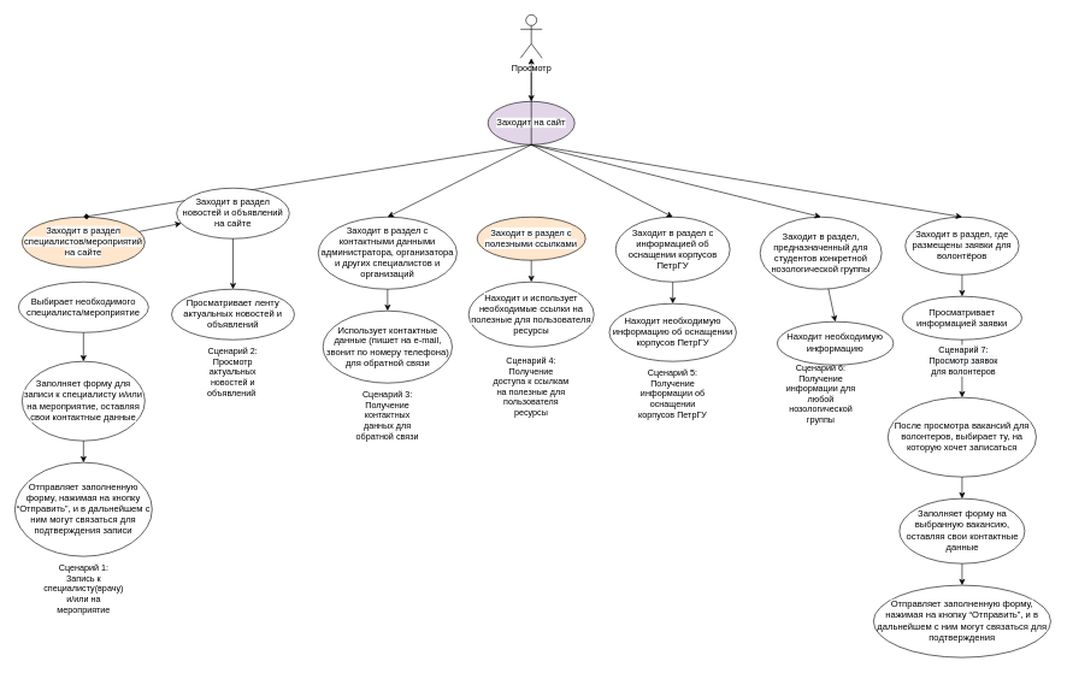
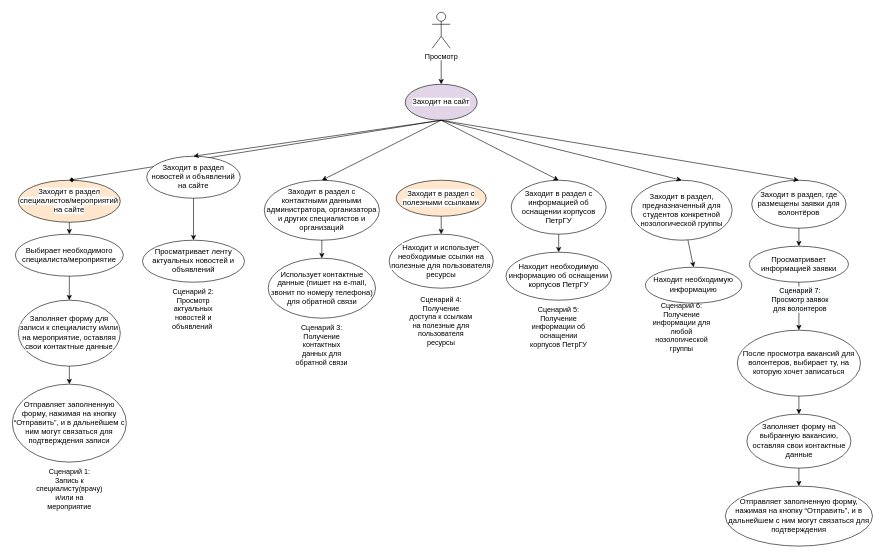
  <mxCell id="0" />
  <mxCell id="1" parent="0" />
  <mxCell id="2" value="&lt;span style=&quot;font-family: sans-serif ; font-size: 12.7px ; text-align: left ; background-color: rgb(255 , 255 , 255)&quot;&gt;Заходит в раздел специалистов/мероприятий на сайте&lt;/span&gt;" style="ellipse;whiteSpace=wrap;html=1;fillColor=#ffe6cc;" parent="1" vertex="1"><mxGeometry x="30" y="300" width="170" height="70" as="geometry" /></mxCell>
  <mxCell id="3" value="Просмотр" style="shape=umlActor;verticalLabelPosition=bottom;verticalAlign=top;html=1;outlineConnect=0;" parent="1" vertex="1"><mxGeometry x="720" y="20" width="30" height="60" as="geometry" /></mxCell>
  <mxCell id="4" value="" style="html=1;rounded=0;edgeStyle=orthogonalEdgeStyle;" parent="1" edge="1"><mxGeometry width="100" relative="1" as="geometry"><mxPoint x="735" y="100" as="sourcePoint" /><mxPoint x="735" y="140" as="targetPoint" /></mxGeometry></mxCell>
  <mxCell id="5" value="&lt;span style=&quot;font-family: sans-serif ; font-size: 12.7px ; text-align: left ; background-color: rgb(255 , 255 , 255)&quot;&gt;Заходит на сайт&lt;/span&gt;" style="ellipse;whiteSpace=wrap;html=1;fillColor=#e1d5e7;" parent="1" vertex="1"><mxGeometry x="675" y="140" width="120" height="60" as="geometry" /></mxCell>
  <mxCell id="6" value="" style="html=1;rounded=0;entryX=0.5;entryY=0;entryDx=0;entryDy=0;exitX=0.5;exitY=1;exitDx=0;exitDy=0;endArrow=diamond;" parent="1" source="5" target="2" edge="1"><mxGeometry width="100" relative="1" as="geometry"><mxPoint x="360" y="230" as="sourcePoint" /><mxPoint x="460" y="230" as="targetPoint" /></mxGeometry></mxCell>
  <mxCell id="7" value="&lt;span style=&quot;font-family: sans-serif ; font-size: 12.7px ; text-align: left ; background-color: rgb(255 , 255 , 255)&quot;&gt;Выбирает необходимого специалиста/мероприятие&lt;/span&gt;" style="ellipse;whiteSpace=wrap;html=1;" parent="1" vertex="1"><mxGeometry x="25" y="390" width="180" height="70" as="geometry" /></mxCell>
  <mxCell id="8" value="&lt;span style=&quot;font-family: sans-serif ; font-size: 12.7px ; text-align: left ; background-color: rgb(255 , 255 , 255)&quot;&gt;Заполняет форму для записи к специалисту и/или на мероприятие, оставляя свои контактные данные&lt;/span&gt;" style="ellipse;whiteSpace=wrap;html=1;" parent="1" vertex="1"><mxGeometry x="30" y="500" width="170" height="110" as="geometry" /></mxCell>
  <mxCell id="9" value="&lt;span style=&quot;font-family: sans-serif ; font-size: 12.7px ; text-align: left ; background-color: rgb(255 , 255 , 255)&quot;&gt;Отправляет заполненную форму, нажимая на кнопку “Отправить”, и в дальнейшем с ним могут связаться для подтверждения записи&lt;/span&gt;" style="ellipse;whiteSpace=wrap;html=1;" parent="1" vertex="1"><mxGeometry x="20" y="640" width="190" height="130" as="geometry" /></mxCell>
  <mxCell id="10" value="&lt;span style=&quot;font-family: sans-serif ; font-size: 12.7px ; text-align: left ; background-color: rgb(255 , 255 , 255)&quot;&gt;Заходит в раздел новостей и объявлений на сайте&lt;/span&gt;" style="ellipse;whiteSpace=wrap;html=1;" parent="1" vertex="1"><mxGeometry x="244" y="260" width="156" height="70" as="geometry" /></mxCell>
- <mxCell id="11" value="" style="html=1;rounded=0;" parent="1" source="2" target="10" edge="1"><mxGeometry width="100" relative="1" as="geometry"><mxPoint x="350" y="240" as="sourcePoint" /><mxPoint x="125" y="310" as="targetPoint" /></mxGeometry></mxCell>
+ <mxCell id="11" value="" style="html=1;rounded=0;entryX=0.5;entryY=0;entryDx=0;entryDy=0;" parent="1" source="2" target="7" edge="1"><mxGeometry width="100" relative="1" as="geometry"><mxPoint x="350" y="240" as="sourcePoint" /><mxPoint x="125" y="310" as="targetPoint" /></mxGeometry></mxCell>
  <mxCell id="12" value="" style="html=1;rounded=0;exitX=0.5;exitY=1;exitDx=0;exitDy=0;" parent="1" source="7" target="8" edge="1"><mxGeometry width="100" relative="1" as="geometry"><mxPoint x="125" y="380" as="sourcePoint" /><mxPoint x="125" y="410" as="targetPoint" /></mxGeometry></mxCell>
  <mxCell id="13" value="" style="html=1;rounded=0;entryX=0.5;entryY=0;entryDx=0;entryDy=0;" parent="1" source="8" target="9" edge="1"><mxGeometry width="100" relative="1" as="geometry"><mxPoint x="125" y="480" as="sourcePoint" /><mxPoint x="125" y="510" as="targetPoint" /></mxGeometry></mxCell>
  <mxCell id="14" value="Сценарий 1: Запись к специалисту(врачу) и/или на мероприятие" style="text;html=1;strokeColor=none;fillColor=none;align=center;verticalAlign=middle;whiteSpace=wrap;rounded=0;" parent="1" vertex="1"><mxGeometry x="62.5" y="800" width="105" height="30" as="geometry" /></mxCell>
  <mxCell id="15" value="&lt;span style=&quot;font-family: sans-serif ; font-size: 12.7px ; text-align: left ; background-color: rgb(255 , 255 , 255)&quot;&gt;Просматривает ленту актуальных новостей и объявлений&lt;/span&gt;" style="ellipse;whiteSpace=wrap;html=1;" parent="1" vertex="1"><mxGeometry x="237" y="400" width="170" height="70" as="geometry" /></mxCell>
- <mxCell id="16" value="" style="html=1;rounded=0;exitX=0.5;exitY=1;exitDx=0;exitDy=0;" parent="1" source="5" target="3" edge="1"><mxGeometry width="100" relative="1" as="geometry"><mxPoint x="350" y="210" as="sourcePoint" /><mxPoint x="125" y="280" as="targetPoint" /></mxGeometry></mxCell>
+ <mxCell id="16" value="" style="html=1;rounded=0;entryX=0.5;entryY=0;entryDx=0;entryDy=0;exitX=0.5;exitY=1;exitDx=0;exitDy=0;" parent="1" source="5" target="10" edge="1"><mxGeometry width="100" relative="1" as="geometry"><mxPoint x="350" y="210" as="sourcePoint" /><mxPoint x="125" y="280" as="targetPoint" /></mxGeometry></mxCell>
  <mxCell id="17" value="" style="html=1;rounded=0;entryX=0.5;entryY=0;entryDx=0;entryDy=0;" parent="1" source="10" target="15" edge="1"><mxGeometry width="100" relative="1" as="geometry"><mxPoint x="125" y="350" as="sourcePoint" /><mxPoint x="125" y="380" as="targetPoint" /></mxGeometry></mxCell>
  <mxCell id="18" value="Сценарий 2: Просмотр актуальных новостей и объявлений&amp;nbsp;" style="text;html=1;strokeColor=none;fillColor=none;align=center;verticalAlign=middle;whiteSpace=wrap;rounded=0;" parent="1" vertex="1"><mxGeometry x="268" y="500" width="108" height="30" as="geometry" /></mxCell>
  <mxCell id="19" value="&lt;span style=&quot;font-family: sans-serif ; font-size: 12.7px ; text-align: left ; background-color: rgb(255 , 255 , 255)&quot;&gt;Заходит в раздел с контактными данными администратора, организатора и других специалистов и организаций&lt;/span&gt;" style="ellipse;whiteSpace=wrap;html=1;" parent="1" vertex="1"><mxGeometry x="440" y="300" width="192" height="100" as="geometry" /></mxCell>
  <mxCell id="20" value="Сценарий 3: Получение контактных данных для обратной связи" style="text;html=1;strokeColor=none;fillColor=none;align=center;verticalAlign=middle;whiteSpace=wrap;rounded=0;" parent="1" vertex="1"><mxGeometry x="482" y="560" width="108" height="30" as="geometry" /></mxCell>
  <mxCell id="21" value="" style="html=1;rounded=0;entryX=0.5;entryY=0;entryDx=0;entryDy=0;exitX=0.5;exitY=1;exitDx=0;exitDy=0;" parent="1" source="5" target="19" edge="1"><mxGeometry width="100" relative="1" as="geometry"><mxPoint x="670" y="240" as="sourcePoint" /><mxPoint x="332" y="310" as="targetPoint" /></mxGeometry></mxCell>
  <mxCell id="22" value="&lt;span style=&quot;font-family: sans-serif ; font-size: 12.7px ; text-align: left ; background-color: rgb(255 , 255 , 255)&quot;&gt;Использует контактные данные (пишет на e-mail, звонит по номеру телефона) для обратной связи&lt;/span&gt;" style="ellipse;whiteSpace=wrap;html=1;" parent="1" vertex="1"><mxGeometry x="446.5" y="430" width="179" height="100" as="geometry" /></mxCell>
  <mxCell id="23" value="" style="html=1;rounded=0;entryX=0.5;entryY=0;entryDx=0;entryDy=0;" parent="1" source="19" target="22" edge="1"><mxGeometry width="100" relative="1" as="geometry"><mxPoint x="332" y="380" as="sourcePoint" /><mxPoint x="332" y="410" as="targetPoint" /></mxGeometry></mxCell>
  <mxCell id="24" value="&lt;span style=&quot;font-family: sans-serif ; font-size: 12.7px ; text-align: left ; background-color: rgb(255 , 255 , 255)&quot;&gt;Заходит в раздел с полезными ссылками&lt;/span&gt;" style="ellipse;whiteSpace=wrap;html=1;fillColor=#ffe6cc;" parent="1" vertex="1"><mxGeometry x="660" y="300" width="150" height="60" as="geometry" /></mxCell>
  <mxCell id="25" value="Сценарий 4: Получение доступа к ссылкам на полезные для пользователя ресурсы" style="text;html=1;strokeColor=none;fillColor=none;align=center;verticalAlign=middle;whiteSpace=wrap;rounded=0;" parent="1" vertex="1"><mxGeometry x="681" y="520" width="108" height="30" as="geometry" /></mxCell>
  <mxCell id="26" value="&lt;span style=&quot;font-family: sans-serif ; font-size: 12.7px ; text-align: left ; background-color: rgb(255 , 255 , 255)&quot;&gt;Находит и использует необходимые ссылки на полезные для пользователя ресурсы&lt;/span&gt;" style="ellipse;whiteSpace=wrap;html=1;" parent="1" vertex="1"><mxGeometry x="648.25" y="390" width="173.5" height="90" as="geometry" /></mxCell>
  <mxCell id="27" value="" style="html=1;rounded=0;entryX=0.5;entryY=0;entryDx=0;entryDy=0;" parent="1" source="24" target="26" edge="1"><mxGeometry width="100" relative="1" as="geometry"><mxPoint x="552" y="380" as="sourcePoint" /><mxPoint x="552" y="410" as="targetPoint" /></mxGeometry></mxCell>
  <mxCell id="28" value="&lt;span style=&quot;font-family: sans-serif ; font-size: 12.7px ; text-align: left ; background-color: rgb(255 , 255 , 255)&quot;&gt;Заходит в раздел с информацией об оснащении корпусов ПетрГУ&lt;/span&gt;" style="ellipse;whiteSpace=wrap;html=1;" parent="1" vertex="1"><mxGeometry x="851.75" y="300" width="158.25" height="90" as="geometry" /></mxCell>
  <mxCell id="29" value="Сценарий 5: Получение информации об оснащении корпусов ПетрГУ" style="text;html=1;strokeColor=none;fillColor=none;align=center;verticalAlign=middle;whiteSpace=wrap;rounded=0;" parent="1" vertex="1"><mxGeometry x="876.87" y="530" width="108" height="30" as="geometry" /></mxCell>
  <mxCell id="30" value="&lt;span style=&quot;font-family: sans-serif ; font-size: 12.7px ; text-align: left ; background-color: rgb(255 , 255 , 255)&quot;&gt;Находит необходимую информацию об оснащении корпусов ПетрГУ&lt;/span&gt;" style="ellipse;whiteSpace=wrap;html=1;" parent="1" vertex="1"><mxGeometry x="842.95" y="420" width="175.87" height="80" as="geometry" /></mxCell>
  <mxCell id="31" value="" style="html=1;rounded=0;entryX=0.5;entryY=0;entryDx=0;entryDy=0;" parent="1" source="28" target="30" edge="1"><mxGeometry width="100" relative="1" as="geometry"><mxPoint x="743.75" y="380" as="sourcePoint" /><mxPoint x="743.75" y="410" as="targetPoint" /></mxGeometry></mxCell>
  <mxCell id="32" value="&lt;span style=&quot;font-family: sans-serif ; font-size: 12.7px ; text-align: left ; background-color: rgb(255 , 255 , 255)&quot;&gt;Заходит в раздел, предназначенный для студентов конкретной нозологической группы&lt;/span&gt;" style="ellipse;whiteSpace=wrap;html=1;" parent="1" vertex="1"><mxGeometry x="1051.75" y="300" width="168.25" height="100" as="geometry" /></mxCell>
  <mxCell id="33" value="Сценарий 6: Получение информации для любой нозологической группы" style="text;html=1;strokeColor=none;fillColor=none;align=center;verticalAlign=middle;whiteSpace=wrap;rounded=0;" parent="1" vertex="1"><mxGeometry x="1081.88" y="530" width="108" height="30" as="geometry" /></mxCell>
  <mxCell id="34" value="&lt;span style=&quot;font-family: sans-serif ; font-size: 12.7px ; text-align: left ; background-color: rgb(255 , 255 , 255)&quot;&gt;Находит необходимую информацию&lt;/span&gt;" style="ellipse;whiteSpace=wrap;html=1;" parent="1" vertex="1"><mxGeometry x="1075.44" y="445" width="160.87" height="60" as="geometry" /></mxCell>
  <mxCell id="35" value="" style="html=1;rounded=0;entryX=0.5;entryY=0;entryDx=0;entryDy=0;" parent="1" source="32" target="34" edge="1"><mxGeometry width="100" relative="1" as="geometry"><mxPoint x="943.75" y="380" as="sourcePoint" /><mxPoint x="943.75" y="410" as="targetPoint" /></mxGeometry></mxCell>
  <mxCell id="36" value="&lt;span style=&quot;font-family: sans-serif ; font-size: 12.7px ; text-align: left ; background-color: rgb(255 , 255 , 255)&quot;&gt;Заходит в раздел, где размещены заявки для волонтёров&lt;/span&gt;" style="ellipse;whiteSpace=wrap;html=1;" parent="1" vertex="1"><mxGeometry x="1252.75" y="300" width="157.25" height="80" as="geometry" /></mxCell>
  <mxCell id="37" value="&lt;span style=&quot;font-family: sans-serif ; font-size: 12.7px ; text-align: left ; background-color: rgb(255 , 255 , 255)&quot;&gt;Просматривает информацией заявки&lt;/span&gt;" style="ellipse;whiteSpace=wrap;html=1;" parent="1" vertex="1"><mxGeometry x="1248.69" y="410" width="165.37" height="60" as="geometry" /></mxCell>
  <mxCell id="38" value="" style="html=1;rounded=0;entryX=0.5;entryY=0;entryDx=0;entryDy=0;" parent="1" source="36" target="37" edge="1"><mxGeometry width="100" relative="1" as="geometry"><mxPoint x="1144.75" y="380" as="sourcePoint" /><mxPoint x="1144.75" y="410" as="targetPoint" /></mxGeometry></mxCell>
  <mxCell id="39" value="&lt;span style=&quot;font-family: sans-serif ; font-size: 12.7px ; text-align: left ; background-color: rgb(255 , 255 , 255)&quot;&gt;После просмотра вакансий для волонтеров, выбирает ту, на которую хочет записаться&lt;/span&gt;" style="ellipse;whiteSpace=wrap;html=1;" parent="1" vertex="1"><mxGeometry x="1228.66" y="550" width="205.44" height="110" as="geometry" /></mxCell>
  <mxCell id="40" value="&lt;span style=&quot;font-family: sans-serif ; font-size: 12.7px ; text-align: left ; background-color: rgb(255 , 255 , 255)&quot;&gt;Заполняет форму на выбранную вакансию, оставляя свои контактные данные&lt;/span&gt;" style="ellipse;whiteSpace=wrap;html=1;" parent="1" vertex="1"><mxGeometry x="1244.63" y="690" width="173.5" height="90" as="geometry" /></mxCell>
  <mxCell id="41" value="" style="html=1;rounded=0;entryX=0.5;entryY=0;entryDx=0;entryDy=0;exitX=0.5;exitY=1;exitDx=0;exitDy=0;" parent="1" source="39" target="40" edge="1"><mxGeometry width="100" relative="1" as="geometry"><mxPoint x="1320" y="670" as="sourcePoint" /><mxPoint x="1148.38" y="700" as="targetPoint" /></mxGeometry></mxCell>
  <mxCell id="42" value="" style="html=1;rounded=0;entryX=0.5;entryY=0;entryDx=0;entryDy=0;exitX=0.5;exitY=1;exitDx=0;exitDy=0;" parent="1" source="5" target="28" edge="1"><mxGeometry width="100" relative="1" as="geometry"><mxPoint x="892" y="220" as="sourcePoint" /><mxPoint x="745" y="310" as="targetPoint" /></mxGeometry></mxCell>
  <mxCell id="43" value="" style="html=1;rounded=0;entryX=0.5;entryY=0;entryDx=0;entryDy=0;exitX=0.5;exitY=1;exitDx=0;exitDy=0;" parent="1" source="5" target="32" edge="1"><mxGeometry width="100" relative="1" as="geometry"><mxPoint x="891.75" y="220" as="sourcePoint" /><mxPoint x="940.875" y="310" as="targetPoint" /></mxGeometry></mxCell>
  <mxCell id="44" value="" style="html=1;rounded=0;entryX=0.5;entryY=0;entryDx=0;entryDy=0;exitX=0.5;exitY=1;exitDx=0;exitDy=0;" parent="1" source="5" target="36" edge="1"><mxGeometry width="100" relative="1" as="geometry"><mxPoint x="891.75" y="220" as="sourcePoint" /><mxPoint x="1145.875" y="310" as="targetPoint" /></mxGeometry></mxCell>
  <mxCell id="45" value="&lt;span style=&quot;color: rgb(0 , 0 , 0) ; font-family: &amp;#34;helvetica&amp;#34; ; font-size: 12px ; font-style: normal ; font-weight: 400 ; letter-spacing: normal ; text-align: center ; text-indent: 0px ; text-transform: none ; word-spacing: 0px ; background-color: rgb(248 , 249 , 250) ; display: inline ; float: none&quot;&gt;Сценарий 7: &lt;br&gt;Просмотр заявок &lt;br&gt;для волонтеров&lt;/span&gt;" style="html=1;rounded=0;entryX=0.5;entryY=0;entryDx=0;entryDy=0;exitX=0.5;exitY=1;exitDx=0;exitDy=0;" parent="1" source="37" target="39" edge="1"><mxGeometry x="-0.272" y="2" width="100" relative="1" as="geometry"><mxPoint x="1334" y="530" as="sourcePoint" /><mxPoint x="1341.38" y="690" as="targetPoint" /><mxPoint as="offset" /></mxGeometry></mxCell>
  <mxCell id="46" value="&lt;span style=&quot;font-family: sans-serif ; font-size: 12.7px ; text-align: left ; background-color: rgb(255 , 255 , 255)&quot;&gt;Отправляет заполненную форму, нажимая на кнопку “Отправить”, и в дальнейшем с ним могут связаться для подтверждения&lt;/span&gt;" style="ellipse;whiteSpace=wrap;html=1;" parent="1" vertex="1"><mxGeometry x="1208.69" y="810" width="245.38" height="100" as="geometry" /></mxCell>
  <mxCell id="47" value="" style="html=1;rounded=0;entryX=0.5;entryY=0;entryDx=0;entryDy=0;exitX=0.5;exitY=1;exitDx=0;exitDy=0;" parent="1" source="40" target="46" edge="1"><mxGeometry width="100" relative="1" as="geometry"><mxPoint x="1341.38" y="670" as="sourcePoint" /><mxPoint x="1341.38" y="700" as="targetPoint" /></mxGeometry></mxCell>
